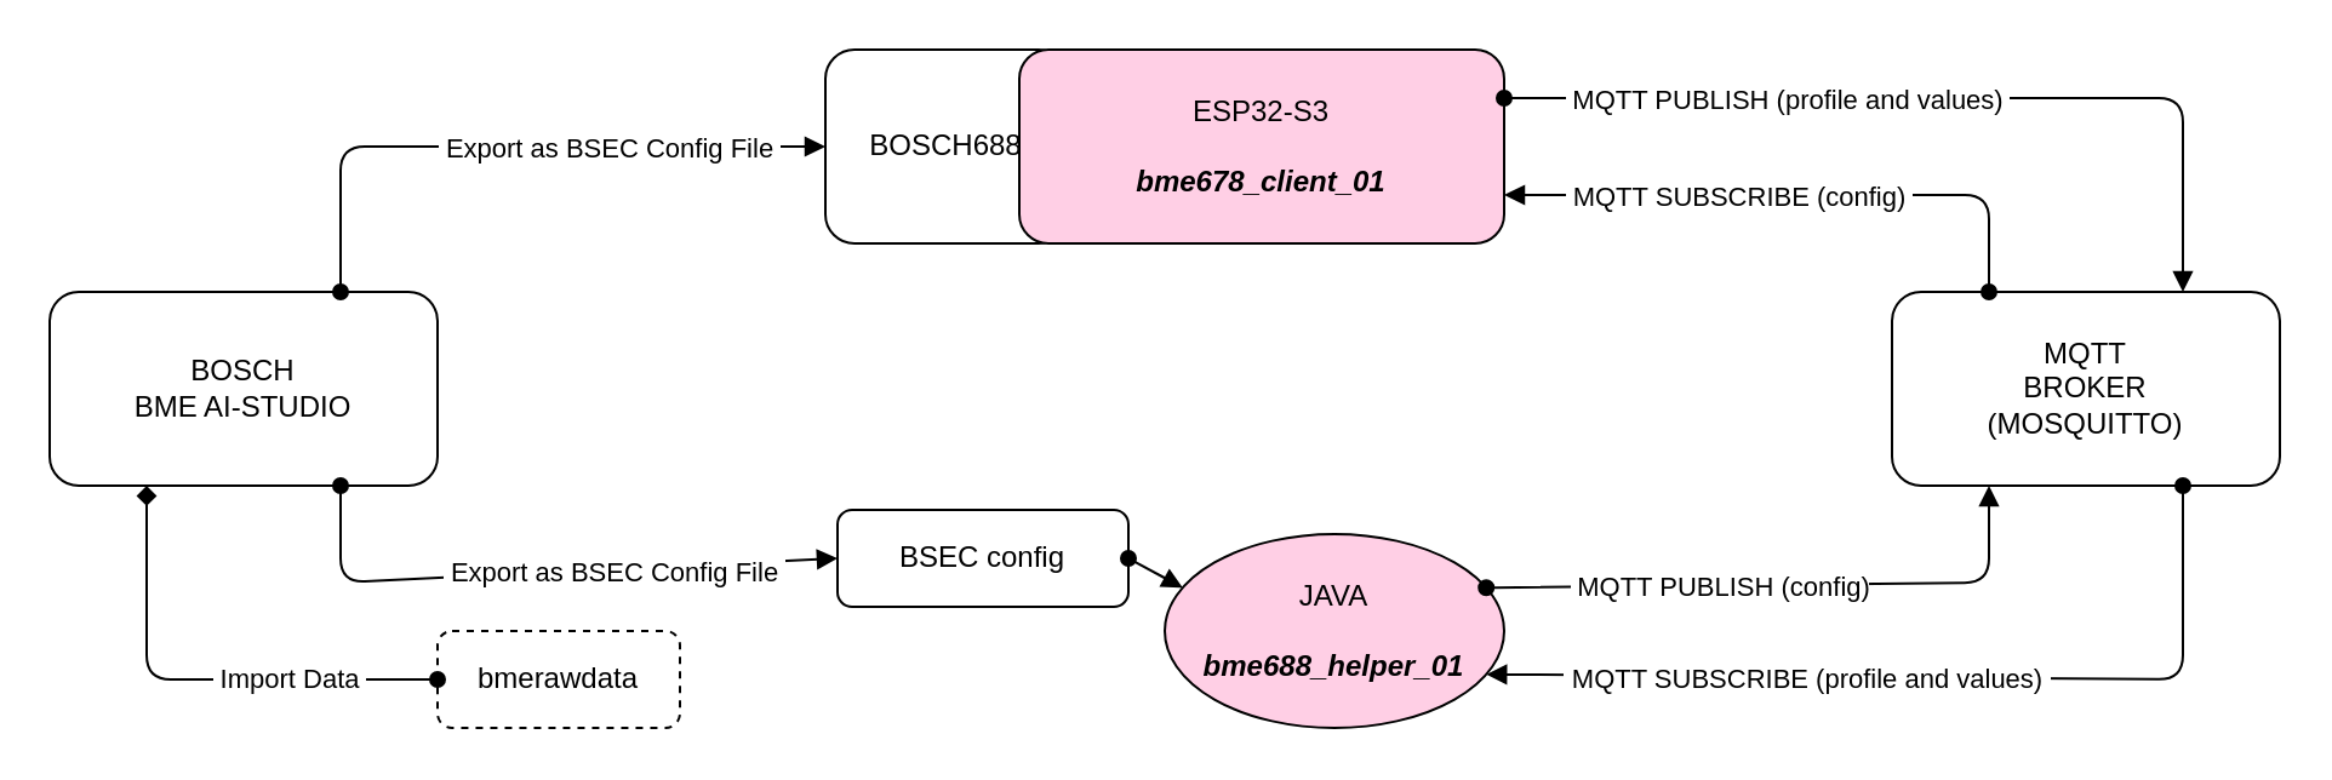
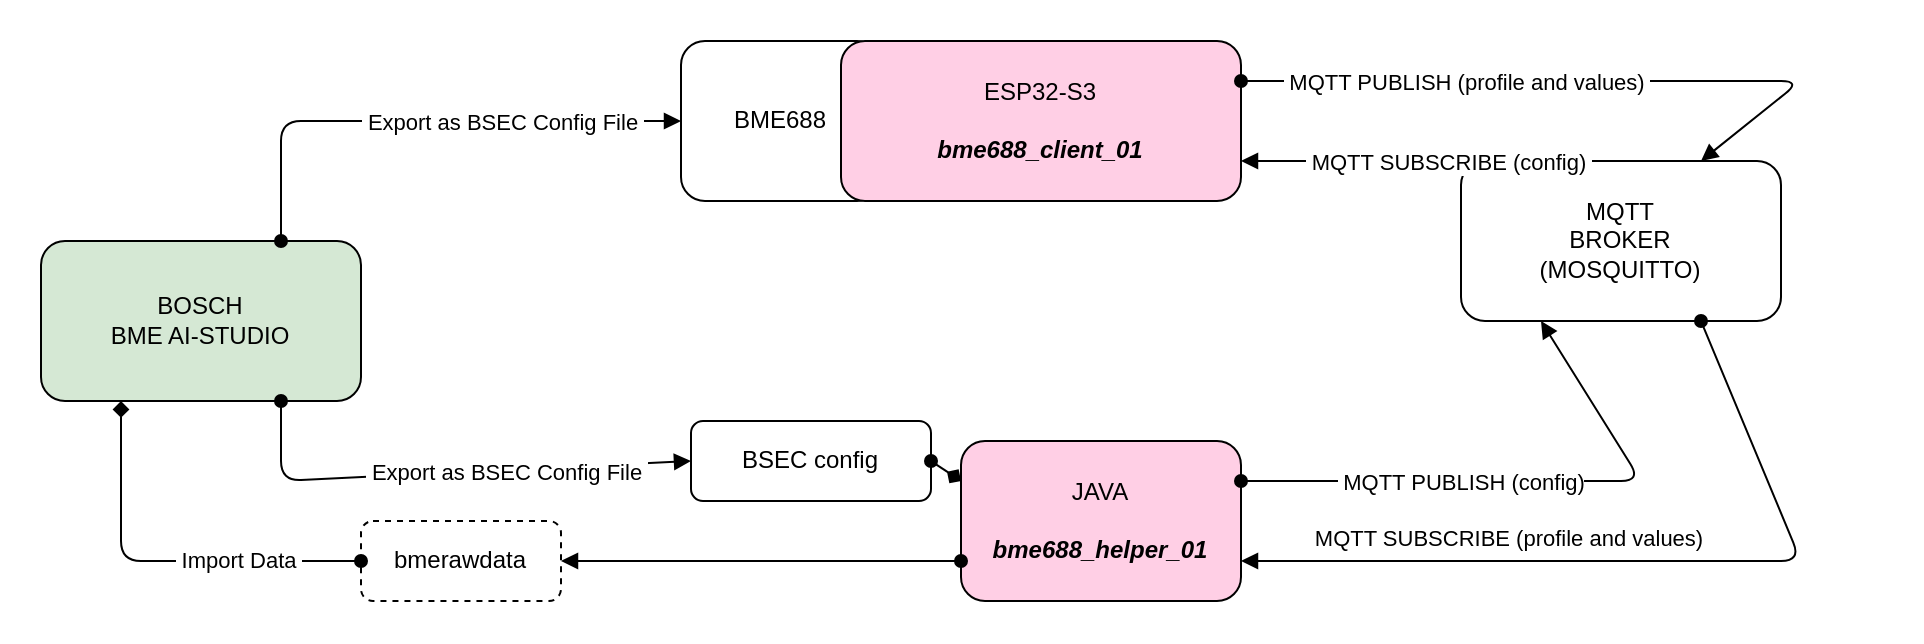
  <mxCell id="0" />
  <mxCell id="1" parent="0" />
- <mxCell id="2" value="BOSCH688" style="rounded=1;whiteSpace=wrap;html=1;" parent="1" vertex="1"><mxGeometry x="340" y="20" width="100" height="80" as="geometry" /></mxCell>
- <mxCell id="3" value="ESP32-S3&lt;br&gt;&lt;br&gt;&lt;b&gt;&lt;i&gt;bme678_client_01&lt;/i&gt;&lt;/b&gt;" style="rounded=1;whiteSpace=wrap;html=1;fillColor=#FFCFE5;" parent="1" vertex="1"><mxGeometry x="420" y="20" width="200" height="80" as="geometry" /></mxCell>
+ <mxCell id="2" value="BME688" style="rounded=1;whiteSpace=wrap;html=1;" parent="1" vertex="1"><mxGeometry x="340" y="20" width="100" height="80" as="geometry" /></mxCell>
+ <mxCell id="3" value="ESP32-S3&lt;br&gt;&lt;br&gt;&lt;b&gt;&lt;i&gt;bme688_client_01&lt;/i&gt;&lt;/b&gt;" style="rounded=1;whiteSpace=wrap;html=1;fillColor=#FFCFE5;" parent="1" vertex="1"><mxGeometry x="420" y="20" width="200" height="80" as="geometry" /></mxCell>
  <mxCell id="4" value="" style="endArrow=block;html=1;rounded=1;exitX=1;exitY=0.25;exitDx=0;exitDy=0;entryX=0.75;entryY=0;entryDx=0;entryDy=0;endFill=1;startFill=1;startArrow=oval;" parent="1" source="3" target="6" edge="1"><mxGeometry width="50" height="50" relative="1" as="geometry"><mxPoint x="800" y="210" as="sourcePoint" /><mxPoint x="820" y="180" as="targetPoint" /><Array as="points"><mxPoint x="900" y="40" /></Array></mxGeometry></mxCell>
  <mxCell id="5" value="&amp;nbsp;MQTT PUBLISH (profile and values)&amp;nbsp;" style="edgeLabel;html=1;align=center;verticalAlign=middle;resizable=0;points=[];" parent="4" vertex="1" connectable="0"><mxGeometry x="-0.456" y="-4" relative="1" as="geometry"><mxPoint x="18" y="-4" as="offset" /></mxGeometry></mxCell>
- <mxCell id="6" value="MQTT&lt;br&gt;BROKER&lt;br&gt;(MOSQUITTO)" style="rounded=1;whiteSpace=wrap;html=1;" parent="1" vertex="1"><mxGeometry x="780" y="120" width="160" height="80" as="geometry" /></mxCell>
- <mxCell id="7" value="JAVA&lt;br&gt;&lt;br&gt;&lt;b&gt;&lt;i&gt;bme688_helper_01&lt;/i&gt;&lt;/b&gt;" style="ellipse;whiteSpace=wrap;html=1;fillColor=#FFCFE5;fontColor=rgba(0, 0, 0, 1);strokeColor=rgba(0, 0, 0, 1);" parent="1" vertex="1"><mxGeometry x="480" y="220" width="140" height="80" as="geometry" /></mxCell>
+ <mxCell id="6" value="MQTT&lt;br&gt;BROKER&lt;br&gt;(MOSQUITTO)" style="rounded=1;whiteSpace=wrap;html=1;" parent="1" vertex="1"><mxGeometry x="730" y="80" width="160" height="80" as="geometry" /></mxCell>
+ <mxCell id="7" value="JAVA&lt;br&gt;&lt;br&gt;&lt;b&gt;&lt;i&gt;bme688_helper_01&lt;/i&gt;&lt;/b&gt;" style="rounded=1;whiteSpace=wrap;html=1;fillColor=#FFCFE5;fontColor=rgba(0, 0, 0, 1);strokeColor=rgba(0, 0, 0, 1);" parent="1" vertex="1"><mxGeometry x="480" y="220" width="140" height="80" as="geometry" /></mxCell>
  <mxCell id="8" value="" style="endArrow=block;html=1;rounded=1;exitX=1;exitY=0.25;exitDx=0;exitDy=0;entryX=0.25;entryY=1;entryDx=0;entryDy=0;endFill=1;startFill=1;startArrow=oval;" parent="1" source="7" target="6" edge="1"><mxGeometry width="50" height="50" relative="1" as="geometry"><mxPoint x="620" y="280" as="sourcePoint" /><mxPoint x="940" y="380" as="targetPoint" /><Array as="points"><mxPoint x="820" y="240" /></Array></mxGeometry></mxCell>
  <mxCell id="9" value="&amp;nbsp;MQTT PUBLISH (config)" style="edgeLabel;html=1;align=center;verticalAlign=middle;resizable=0;points=[];" parent="8" vertex="1" connectable="0"><mxGeometry x="-0.456" y="-4" relative="1" as="geometry"><mxPoint x="29" y="-4" as="offset" /></mxGeometry></mxCell>
  <mxCell id="10" value="" style="endArrow=block;html=1;rounded=1;exitX=0.75;exitY=1;exitDx=0;exitDy=0;entryX=1;entryY=0.75;entryDx=0;entryDy=0;startArrow=oval;startFill=1;endFill=1;" parent="1" source="6" target="7" edge="1"><mxGeometry width="50" height="50" relative="1" as="geometry"><mxPoint x="750" y="340" as="sourcePoint" /><mxPoint x="990" y="280" as="targetPoint" /><Array as="points"><mxPoint x="900" y="280" /></Array></mxGeometry></mxCell>
  <mxCell id="11" value="&amp;nbsp;MQTT SUBSCRIBE (profile and values)&amp;nbsp;" style="edgeLabel;html=1;align=center;verticalAlign=middle;resizable=0;points=[];" parent="10" vertex="1" connectable="0"><mxGeometry x="-0.456" y="-4" relative="1" as="geometry"><mxPoint x="-136" y="4" as="offset" /></mxGeometry></mxCell>
  <mxCell id="12" value="" style="endArrow=block;html=1;rounded=1;exitX=0.25;exitY=0;exitDx=0;exitDy=0;entryX=1;entryY=0.75;entryDx=0;entryDy=0;startArrow=oval;startFill=1;endFill=1;" parent="1" source="6" target="3" edge="1"><mxGeometry width="50" height="50" relative="1" as="geometry"><mxPoint x="950" y="230" as="sourcePoint" /><mxPoint x="630" y="330" as="targetPoint" /><Array as="points"><mxPoint x="820" y="80" /></Array></mxGeometry></mxCell>
  <mxCell id="13" value="&amp;nbsp;MQTT SUBSCRIBE (config)&amp;nbsp;" style="edgeLabel;html=1;align=center;verticalAlign=middle;resizable=0;points=[];" parent="12" vertex="1" connectable="0"><mxGeometry x="-0.456" y="-4" relative="1" as="geometry"><mxPoint x="-79" y="4" as="offset" /></mxGeometry></mxCell>
- <mxCell id="14" value="BOSCH&lt;br&gt;BME AI-STUDIO" style="rounded=1;whiteSpace=wrap;html=1;" parent="1" vertex="1"><mxGeometry x="20" y="120" width="160" height="80" as="geometry" /></mxCell>
+ <mxCell id="14" value="BOSCH&lt;br&gt;BME AI-STUDIO" style="rounded=1;whiteSpace=wrap;html=1;fillColor=#d5e8d4;" parent="1" vertex="1"><mxGeometry x="20" y="120" width="160" height="80" as="geometry" /></mxCell>
+ <mxCell id="15" value="" style="endArrow=block;html=1;rounded=0;exitX=0;exitY=0.75;exitDx=0;exitDy=0;entryX=1;entryY=0.5;entryDx=0;entryDy=0;endFill=1;startFill=1;startArrow=oval;" parent="1" source="7" target="20" edge="1"><mxGeometry width="50" height="50" relative="1" as="geometry"><mxPoint x="530" y="290" as="sourcePoint" /><mxPoint x="420" y="180" as="targetPoint" /><Array as="points" /></mxGeometry></mxCell>
  <mxCell id="16" value="" style="endArrow=block;html=1;rounded=1;exitX=0.75;exitY=1;exitDx=0;exitDy=0;endFill=1;startFill=1;startArrow=oval;entryX=0;entryY=0.5;entryDx=0;entryDy=0;" parent="1" source="14" target="18" edge="1"><mxGeometry width="50" height="50" relative="1" as="geometry"><mxPoint x="350" y="250" as="sourcePoint" /><mxPoint x="220" y="280" as="targetPoint" /><Array as="points"><mxPoint x="140" y="240" /></Array></mxGeometry></mxCell>
  <mxCell id="17" value="&amp;nbsp;Export as BSEC Config File&amp;nbsp;" style="edgeLabel;html=1;align=center;verticalAlign=middle;resizable=0;points=[];" parent="16" vertex="1" connectable="0"><mxGeometry x="-0.003" y="-6" relative="1" as="geometry"><mxPoint x="30" y="-6" as="offset" /></mxGeometry></mxCell>
  <mxCell id="18" value="BSEC config" style="rounded=1;whiteSpace=wrap;html=1;" parent="1" vertex="1"><mxGeometry x="345" y="210" width="120" height="40" as="geometry" /></mxCell>
- <mxCell id="19" value="" style="endArrow=block;html=1;rounded=0;endFill=1;startFill=1;startArrow=oval;entryX=0;entryY=0.25;entryDx=0;entryDy=0;exitX=1;exitY=0.5;exitDx=0;exitDy=0;" parent="1" source="18" target="7" edge="1"><mxGeometry width="50" height="50" relative="1" as="geometry"><mxPoint x="300" y="240" as="sourcePoint" /><mxPoint x="470" y="180" as="targetPoint" /><Array as="points" /></mxGeometry></mxCell>
+ <mxCell id="19" value="" style="endArrow=diamond;html=1;rounded=0;endFill=1;startFill=1;startArrow=oval;entryX=0;entryY=0.25;entryDx=0;entryDy=0;exitX=1;exitY=0.5;exitDx=0;exitDy=0;" parent="1" source="18" target="7" edge="1"><mxGeometry width="50" height="50" relative="1" as="geometry"><mxPoint x="300" y="240" as="sourcePoint" /><mxPoint x="470" y="180" as="targetPoint" /><Array as="points" /></mxGeometry></mxCell>
  <mxCell id="20" value="bmerawdata" style="rounded=1;whiteSpace=wrap;html=1;dashed=1;" parent="1" vertex="1"><mxGeometry x="180" y="260" width="100" height="40" as="geometry" /></mxCell>
  <mxCell id="21" value="" style="endArrow=diamond;html=1;rounded=1;exitX=0;exitY=0.5;exitDx=0;exitDy=0;endFill=1;startFill=1;startArrow=oval;entryX=0.25;entryY=1;entryDx=0;entryDy=0;" parent="1" source="20" target="14" edge="1"><mxGeometry width="50" height="50" relative="1" as="geometry"><mxPoint x="340" y="195" as="sourcePoint" /><mxPoint x="140" y="210" as="targetPoint" /><Array as="points"><mxPoint x="60" y="280" /></Array></mxGeometry></mxCell>
  <mxCell id="22" value="&amp;nbsp;Import Data&amp;nbsp;" style="edgeLabel;html=1;align=center;verticalAlign=middle;resizable=0;points=[];" parent="21" vertex="1" connectable="0"><mxGeometry x="-0.51" relative="1" as="geometry"><mxPoint x="-13" y="-1" as="offset" /></mxGeometry></mxCell>
  <mxCell id="23" value="" style="endArrow=block;html=1;rounded=1;exitX=0.75;exitY=0;exitDx=0;exitDy=0;endFill=1;startFill=1;startArrow=oval;entryX=0;entryY=0.5;entryDx=0;entryDy=0;" parent="1" source="14" target="2" edge="1"><mxGeometry width="50" height="50" relative="1" as="geometry"><mxPoint x="190" y="230" as="sourcePoint" /><mxPoint x="370" y="290" as="targetPoint" /><Array as="points"><mxPoint x="140" y="60" /></Array></mxGeometry></mxCell>
  <mxCell id="24" value="&amp;nbsp;Export as BSEC Config File&amp;nbsp;" style="edgeLabel;html=1;align=center;verticalAlign=middle;resizable=0;points=[];" parent="23" vertex="1" connectable="0"><mxGeometry x="-0.003" y="-6" relative="1" as="geometry"><mxPoint x="40" y="-6" as="offset" /></mxGeometry></mxCell>
